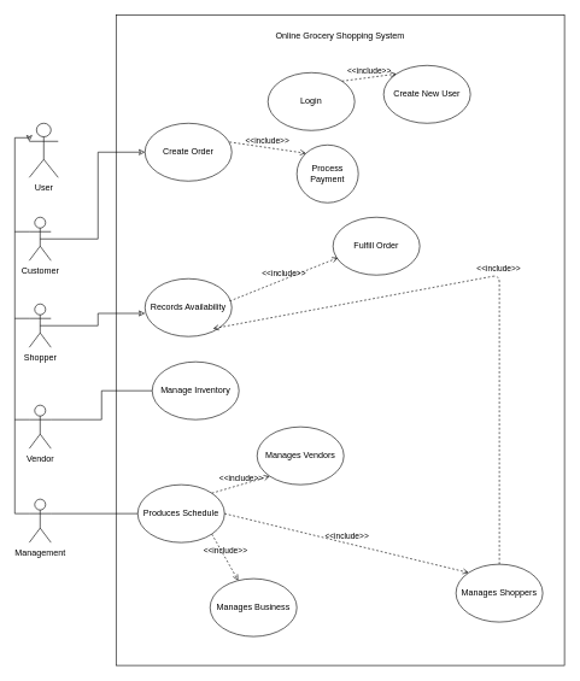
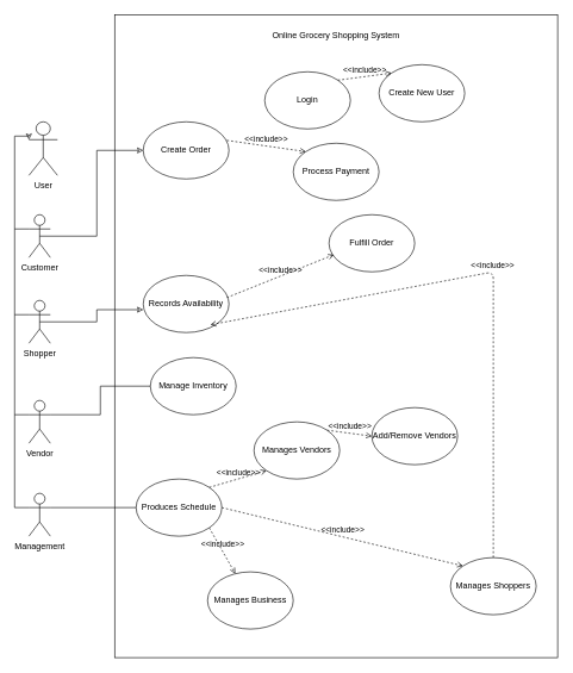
  <mxCell id="0" />
  <mxCell id="1" parent="0" />
  <mxCell id="2" value="" style="rounded=0;whiteSpace=wrap;html=1;" vertex="1" parent="1"><mxGeometry x="160" y="20" width="620" height="900" as="geometry" /></mxCell>
  <mxCell id="3" value="User" style="shape=umlActor;verticalLabelPosition=bottom;verticalAlign=top;html=1;outlineConnect=0;" vertex="1" parent="1"><mxGeometry x="40" y="170" width="40" height="75" as="geometry" /></mxCell>
  <mxCell id="4" style="edgeStyle=orthogonalEdgeStyle;rounded=0;orthogonalLoop=1;jettySize=auto;html=1;exitX=0.5;exitY=0.5;exitDx=0;exitDy=0;exitPerimeter=0;entryX=0;entryY=0.5;entryDx=0;entryDy=0;endArrow=classic;endFill=0;" edge="1" parent="1" source="6" target="13"><mxGeometry relative="1" as="geometry" /></mxCell>
  <mxCell id="5" style="edgeStyle=orthogonalEdgeStyle;rounded=0;orthogonalLoop=1;jettySize=auto;html=1;exitX=0;exitY=0.333;exitDx=0;exitDy=0;exitPerimeter=0;endArrow=none;endFill=0;" edge="1" parent="1" source="6"><mxGeometry relative="1" as="geometry"><mxPoint x="20" y="320" as="targetPoint" /></mxGeometry></mxCell>
  <mxCell id="6" value="Customer" style="shape=umlActor;verticalLabelPosition=bottom;verticalAlign=top;html=1;outlineConnect=0;" vertex="1" parent="1"><mxGeometry x="40" y="300" width="30" height="60" as="geometry" /></mxCell>
  <mxCell id="7" style="edgeStyle=orthogonalEdgeStyle;rounded=0;orthogonalLoop=1;jettySize=auto;html=1;exitX=0.5;exitY=0.5;exitDx=0;exitDy=0;exitPerimeter=0;entryX=0;entryY=0.6;entryDx=0;entryDy=0;endArrow=classic;endFill=0;entryPerimeter=0;" edge="1" parent="1" source="9" target="32"><mxGeometry relative="1" as="geometry" /></mxCell>
  <mxCell id="8" style="edgeStyle=orthogonalEdgeStyle;rounded=0;orthogonalLoop=1;jettySize=auto;html=1;exitX=0;exitY=0.333;exitDx=0;exitDy=0;exitPerimeter=0;endArrow=none;endFill=0;" edge="1" parent="1" source="9"><mxGeometry relative="1" as="geometry"><mxPoint x="20" y="440" as="targetPoint" /></mxGeometry></mxCell>
  <mxCell id="9" value="Shopper" style="shape=umlActor;verticalLabelPosition=bottom;verticalAlign=top;html=1;outlineConnect=0;" vertex="1" parent="1"><mxGeometry x="40" y="420" width="30" height="60" as="geometry" /></mxCell>
  <mxCell id="10" style="edgeStyle=orthogonalEdgeStyle;rounded=0;orthogonalLoop=1;jettySize=auto;html=1;exitX=0;exitY=0.333;exitDx=0;exitDy=0;exitPerimeter=0;endArrow=none;endFill=0;" edge="1" parent="1" source="12"><mxGeometry relative="1" as="geometry"><mxPoint x="20" y="580" as="targetPoint" /></mxGeometry></mxCell>
  <mxCell id="11" style="edgeStyle=orthogonalEdgeStyle;rounded=0;orthogonalLoop=1;jettySize=auto;html=1;exitX=1;exitY=0.333;exitDx=0;exitDy=0;exitPerimeter=0;entryX=0;entryY=0.5;entryDx=0;entryDy=0;endArrow=none;endFill=0;" edge="1" parent="1" source="12" target="18"><mxGeometry relative="1" as="geometry" /></mxCell>
  <mxCell id="12" value="Vendor" style="shape=umlActor;verticalLabelPosition=bottom;verticalAlign=top;html=1;outlineConnect=0;" vertex="1" parent="1"><mxGeometry x="40" y="560" width="30" height="60" as="geometry" /></mxCell>
  <mxCell id="13" value="Create Order" style="ellipse;whiteSpace=wrap;html=1;" vertex="1" parent="1"><mxGeometry x="200" y="170" width="120" height="80" as="geometry" /></mxCell>
  <mxCell id="14" value="Fulfill Order" style="ellipse;whiteSpace=wrap;html=1;" vertex="1" parent="1"><mxGeometry x="460" y="300" width="120" height="80" as="geometry" /></mxCell>
  <mxCell id="15" style="edgeStyle=orthogonalEdgeStyle;rounded=0;orthogonalLoop=1;jettySize=auto;html=1;exitX=0;exitY=0.333;exitDx=0;exitDy=0;exitPerimeter=0;entryX=0;entryY=0.333;entryDx=0;entryDy=0;entryPerimeter=0;endArrow=classic;endFill=0;startArrow=none;startFill=0;" edge="1" parent="1" source="17" target="3"><mxGeometry relative="1" as="geometry"><Array as="points"><mxPoint x="20" y="710" /><mxPoint x="20" y="190" /></Array></mxGeometry></mxCell>
  <mxCell id="16" style="edgeStyle=orthogonalEdgeStyle;rounded=0;orthogonalLoop=1;jettySize=auto;html=1;exitX=1;exitY=0.333;exitDx=0;exitDy=0;exitPerimeter=0;entryX=0;entryY=0.5;entryDx=0;entryDy=0;endArrow=none;endFill=0;" edge="1" parent="1" source="17" target="22"><mxGeometry relative="1" as="geometry" /></mxCell>
  <mxCell id="17" value="Management" style="shape=umlActor;verticalLabelPosition=bottom;verticalAlign=top;html=1;outlineConnect=0;" vertex="1" parent="1"><mxGeometry x="40" y="690" width="30" height="60" as="geometry" /></mxCell>
  <mxCell id="18" value="Manage Inventory" style="ellipse;whiteSpace=wrap;html=1;" vertex="1" parent="1"><mxGeometry x="210" y="500" width="120" height="80" as="geometry" /></mxCell>
  <mxCell id="19" value="Manages Vendors" style="ellipse;whiteSpace=wrap;html=1;" vertex="1" parent="1"><mxGeometry x="355" y="590" width="120" height="80" as="geometry" /></mxCell>
  <mxCell id="20" value="Manages Business" style="ellipse;whiteSpace=wrap;html=1;" vertex="1" parent="1"><mxGeometry x="290" y="800" width="120" height="80" as="geometry" /></mxCell>
  <mxCell id="21" value="Manages Shoppers" style="ellipse;whiteSpace=wrap;html=1;" vertex="1" parent="1"><mxGeometry x="630" y="780" width="120" height="80" as="geometry" /></mxCell>
  <mxCell id="22" value="Produces Schedule" style="ellipse;whiteSpace=wrap;html=1;" vertex="1" parent="1"><mxGeometry x="190" y="670" width="120" height="80" as="geometry" /></mxCell>
  <mxCell id="23" value="&amp;lt;&amp;lt;include&amp;gt;&amp;gt;" style="html=1;verticalAlign=bottom;labelBackgroundColor=none;endArrow=open;endFill=0;dashed=1;exitX=1;exitY=1;exitDx=0;exitDy=0;" edge="1" parent="1" source="22" target="20"><mxGeometry width="160" relative="1" as="geometry"><mxPoint x="500" y="720" as="sourcePoint" /><mxPoint x="660" y="720" as="targetPoint" /></mxGeometry></mxCell>
  <mxCell id="24" value="&amp;lt;&amp;lt;include&amp;gt;&amp;gt;" style="html=1;verticalAlign=bottom;labelBackgroundColor=none;endArrow=open;endFill=0;dashed=1;exitX=1;exitY=0.5;exitDx=0;exitDy=0;entryX=0;entryY=0;entryDx=0;entryDy=0;" edge="1" parent="1" source="22" target="21"><mxGeometry width="160" relative="1" as="geometry"><mxPoint x="500" y="720" as="sourcePoint" /><mxPoint x="660" y="720" as="targetPoint" /></mxGeometry></mxCell>
  <mxCell id="25" value="&amp;lt;&amp;lt;include&amp;gt;&amp;gt;" style="html=1;verticalAlign=bottom;labelBackgroundColor=none;endArrow=open;endFill=0;dashed=1;exitX=1;exitY=0;exitDx=0;exitDy=0;entryX=0;entryY=1;entryDx=0;entryDy=0;" edge="1" parent="1" source="22" target="19"><mxGeometry width="160" relative="1" as="geometry"><mxPoint x="300" y="640" as="sourcePoint" /><mxPoint x="420" y="660" as="targetPoint" /></mxGeometry></mxCell>
  <mxCell id="26" value="Login" style="ellipse;whiteSpace=wrap;html=1;" vertex="1" parent="1"><mxGeometry x="370" y="100" width="120" height="80" as="geometry" /></mxCell>
  <mxCell id="27" value="Create New User" style="ellipse;whiteSpace=wrap;html=1;" vertex="1" parent="1"><mxGeometry x="530" y="90" width="120" height="80" as="geometry" /></mxCell>
  <mxCell id="28" value="&amp;lt;&amp;lt;include&amp;gt;&amp;gt;" style="html=1;verticalAlign=bottom;labelBackgroundColor=none;endArrow=open;endFill=0;dashed=1;exitX=1;exitY=0;exitDx=0;exitDy=0;entryX=0;entryY=0;entryDx=0;entryDy=0;" edge="1" parent="1" source="26" target="27"><mxGeometry width="160" relative="1" as="geometry"><mxPoint x="312" y="185.04" as="sourcePoint" /><mxPoint x="365" y="130" as="targetPoint" /></mxGeometry></mxCell>
- <mxCell id="29" value="Process Payment" style="ellipse;whiteSpace=wrap;html=1;" vertex="1" parent="1"><mxGeometry x="410" y="200" width="85" height="80" as="geometry" /></mxCell>
+ <mxCell id="29" value="Process Payment" style="ellipse;whiteSpace=wrap;html=1;" vertex="1" parent="1"><mxGeometry x="410" y="200" width="120" height="80" as="geometry" /></mxCell>
  <mxCell id="30" value="&amp;lt;&amp;lt;include&amp;gt;&amp;gt;" style="html=1;verticalAlign=bottom;labelBackgroundColor=none;endArrow=open;endFill=0;dashed=1;exitX=0.975;exitY=0.325;exitDx=0;exitDy=0;entryX=0;entryY=0;entryDx=0;entryDy=0;exitPerimeter=0;" edge="1" parent="1" source="13" target="29"><mxGeometry width="160" relative="1" as="geometry"><mxPoint x="312" y="185.04" as="sourcePoint" /><mxPoint x="365" y="130" as="targetPoint" /></mxGeometry></mxCell>
  <mxCell id="31" value="Online Grocery Shopping System" style="text;html=1;strokeColor=none;fillColor=none;align=center;verticalAlign=middle;whiteSpace=wrap;rounded=0;" vertex="1" parent="1"><mxGeometry x="365" y="40" width="210" height="20" as="geometry" /></mxCell>
  <mxCell id="32" value="Records Availability" style="ellipse;whiteSpace=wrap;html=1;" vertex="1" parent="1"><mxGeometry x="200" y="385" width="120" height="80" as="geometry" /></mxCell>
  <mxCell id="33" value="&amp;lt;&amp;lt;include&amp;gt;&amp;gt;" style="html=1;verticalAlign=bottom;labelBackgroundColor=none;endArrow=open;endFill=0;dashed=1;exitX=0.975;exitY=0.388;exitDx=0;exitDy=0;entryX=0.058;entryY=0.7;entryDx=0;entryDy=0;entryPerimeter=0;exitPerimeter=0;" edge="1" parent="1" source="32" target="14"><mxGeometry width="160" relative="1" as="geometry"><mxPoint x="322.426" y="381.716" as="sourcePoint" /><mxPoint x="397.96" y="343.04" as="targetPoint" /></mxGeometry></mxCell>
  <mxCell id="34" value="&amp;lt;&amp;lt;include&amp;gt;&amp;gt;" style="html=1;verticalAlign=bottom;labelBackgroundColor=none;endArrow=open;endFill=0;dashed=1;exitX=0.5;exitY=0;exitDx=0;exitDy=0;entryX=0.783;entryY=0.863;entryDx=0;entryDy=0;entryPerimeter=0;" edge="1" parent="1" source="21" target="32"><mxGeometry width="160" relative="1" as="geometry"><mxPoint x="520" y="350" as="sourcePoint" /><mxPoint x="660" y="550" as="targetPoint" /><Array as="points"><mxPoint x="690" y="380" /></Array></mxGeometry></mxCell>
+ <mxCell id="35" value="Add/Remove Vendors" style="ellipse;whiteSpace=wrap;html=1;" vertex="1" parent="1"><mxGeometry x="520" y="570" width="120" height="80" as="geometry" /></mxCell>
+ <mxCell id="36" value="&amp;lt;&amp;lt;include&amp;gt;&amp;gt;" style="html=1;verticalAlign=bottom;labelBackgroundColor=none;endArrow=open;endFill=0;dashed=1;exitX=1;exitY=0;exitDx=0;exitDy=0;entryX=0;entryY=0.5;entryDx=0;entryDy=0;" edge="1" parent="1" source="19" target="35"><mxGeometry width="160" relative="1" as="geometry"><mxPoint x="340" y="550" as="sourcePoint" /><mxPoint x="390" y="460" as="targetPoint" /></mxGeometry></mxCell>
